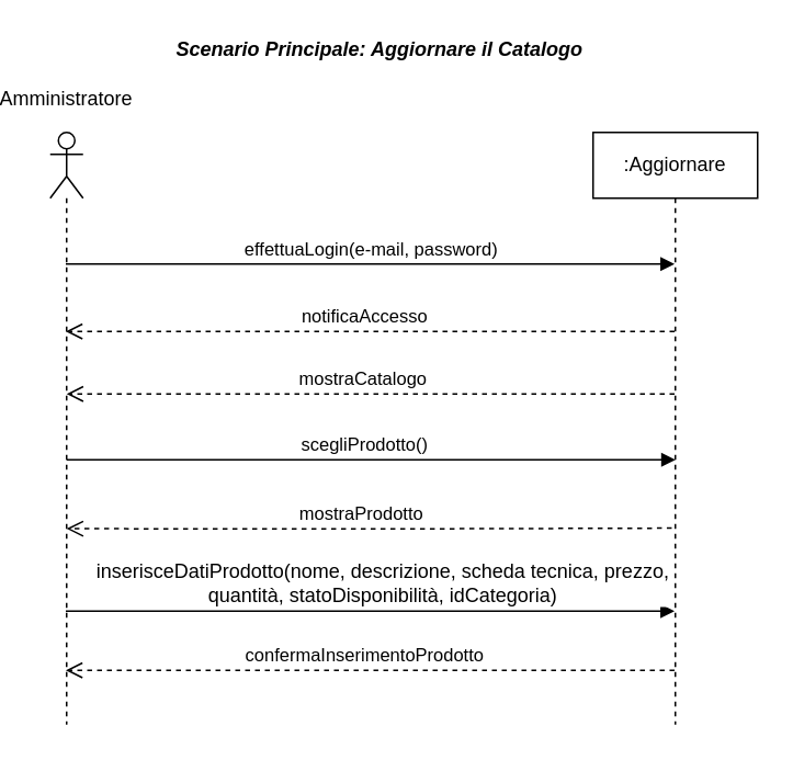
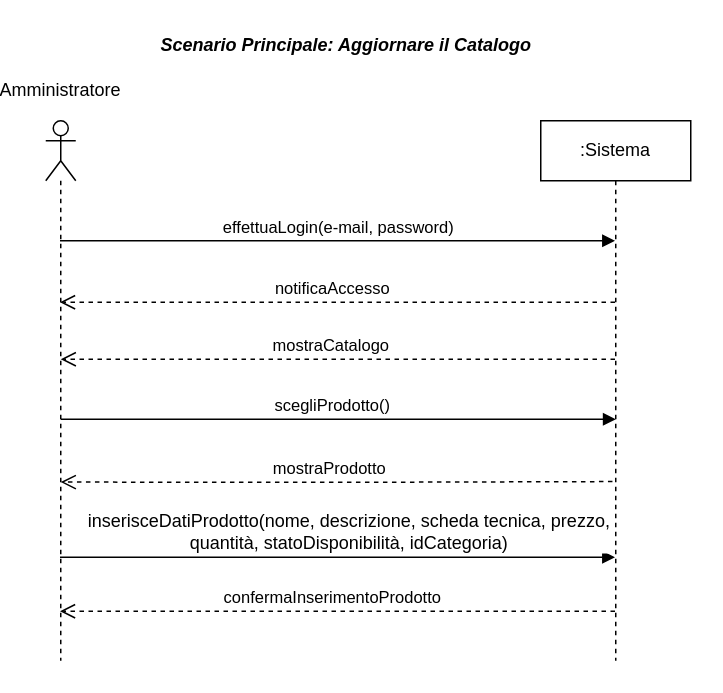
  <mxCell id="0" />
  <mxCell id="1" parent="0" />
  <mxCell id="2" value="" style="shape=umlLifeline;participant=umlActor;perimeter=lifelinePerimeter;whiteSpace=wrap;html=1;container=1;collapsible=0;recursiveResize=0;verticalAlign=top;spacingTop=36;labelBackgroundColor=#ffffff;outlineConnect=0;" parent="1" vertex="1"><mxGeometry x="30" y="80" width="20" height="360" as="geometry" /></mxCell>
- <mxCell id="3" value=":Aggiornare" style="shape=umlLifeline;perimeter=lifelinePerimeter;whiteSpace=wrap;html=1;container=1;collapsible=0;recursiveResize=0;outlineConnect=0;" parent="1" vertex="1"><mxGeometry x="360" y="80" width="100" height="360" as="geometry" /></mxCell>
+ <mxCell id="3" value=":Sistema" style="shape=umlLifeline;perimeter=lifelinePerimeter;whiteSpace=wrap;html=1;container=1;collapsible=0;recursiveResize=0;outlineConnect=0;" parent="1" vertex="1"><mxGeometry x="360" y="80" width="100" height="360" as="geometry" /></mxCell>
  <mxCell id="4" value="Amministratore" style="text;html=1;strokeColor=none;fillColor=none;align=center;verticalAlign=middle;whiteSpace=wrap;rounded=0;" parent="1" vertex="1"><mxGeometry x="20" y="50" width="40" height="20" as="geometry" /></mxCell>
  <mxCell id="5" value="effettuaLogin(e-mail, password)" style="html=1;verticalAlign=bottom;endArrow=block;" parent="1" edge="1"><mxGeometry width="80" relative="1" as="geometry"><mxPoint x="39.5" y="160" as="sourcePoint" /><mxPoint x="409.5" y="160" as="targetPoint" /><Array as="points"><mxPoint x="220" y="160" /></Array></mxGeometry></mxCell>
  <mxCell id="6" value="notificaAccesso" style="html=1;verticalAlign=bottom;endArrow=open;dashed=1;endSize=8;" parent="1" edge="1"><mxGeometry x="0.024" relative="1" as="geometry"><mxPoint x="409.5" y="201" as="sourcePoint" /><mxPoint x="39.5" y="201" as="targetPoint" /><Array as="points"><mxPoint x="330" y="201" /><mxPoint x="170" y="201" /></Array><mxPoint as="offset" /></mxGeometry></mxCell>
  <mxCell id="7" value="confermaInserimentoProdotto" style="html=1;verticalAlign=bottom;endArrow=open;dashed=1;endSize=8;" parent="1" edge="1"><mxGeometry x="0.024" relative="1" as="geometry"><mxPoint x="409.5" y="407" as="sourcePoint" /><mxPoint x="39.5" y="407" as="targetPoint" /><Array as="points"><mxPoint x="360" y="407" /><mxPoint x="240" y="407" /><mxPoint x="110" y="407" /></Array><mxPoint as="offset" /></mxGeometry></mxCell>
  <mxCell id="8" value="&lt;i&gt;&lt;b&gt;Scenario Principale: Aggiornare il Catalogo&lt;/b&gt;&lt;/i&gt;" style="text;html=1;align=center;verticalAlign=middle;resizable=0;points=[];autosize=1;" parent="1" vertex="1"><mxGeometry x="100" y="20" width="260" height="20" as="geometry" /></mxCell>
  <mxCell id="9" value="&lt;font style=&quot;font-size: 12px&quot;&gt;&lt;font style=&quot;font-size: 12px&quot;&gt;inserisceDatiProdotto(nome, descrizione, scheda tecnica, prezzo,&lt;br&gt;quantità, statoDisponibilità, idCategoria&lt;/font&gt;)&lt;/font&gt;" style="html=1;verticalAlign=bottom;endArrow=block;" parent="1" edge="1"><mxGeometry x="0.03" width="80" relative="1" as="geometry"><mxPoint x="39.5" y="371" as="sourcePoint" /><mxPoint x="409.5" y="371" as="targetPoint" /><Array as="points"><mxPoint x="230" y="371" /></Array><mxPoint x="1" as="offset" /></mxGeometry></mxCell>
  <mxCell id="10" value="scegliProdotto()" style="html=1;verticalAlign=bottom;endArrow=block;" edge="1" parent="1"><mxGeometry x="-0.024" width="80" relative="1" as="geometry"><mxPoint x="40" y="279" as="sourcePoint" /><mxPoint x="410" y="279" as="targetPoint" /><Array as="points"><mxPoint x="220.5" y="279" /></Array><mxPoint as="offset" /></mxGeometry></mxCell>
  <mxCell id="11" value="mostraCatalogo" style="html=1;verticalAlign=bottom;endArrow=open;dashed=1;endSize=8;" edge="1" parent="1"><mxGeometry x="0.026" relative="1" as="geometry"><mxPoint x="409.5" y="239" as="sourcePoint" /><mxPoint x="40" y="239" as="targetPoint" /><Array as="points"><mxPoint x="320.5" y="239" /><mxPoint x="180.5" y="239" /></Array><mxPoint as="offset" /></mxGeometry></mxCell>
  <mxCell id="12" value="mostraProdotto" style="html=1;verticalAlign=bottom;endArrow=open;dashed=1;endSize=8;exitX=0.478;exitY=0.693;exitDx=0;exitDy=0;exitPerimeter=0;entryX=0.5;entryY=0.694;entryDx=0;entryDy=0;entryPerimeter=0;" edge="1" parent="1"><mxGeometry x="0.026" relative="1" as="geometry"><mxPoint x="407.8" y="320.55" as="sourcePoint" /><mxPoint x="40" y="320.9" as="targetPoint" /><Array as="points"><mxPoint x="250" y="321" /></Array><mxPoint as="offset" /></mxGeometry></mxCell>
